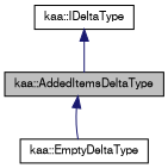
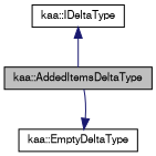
  digraph {
    node [color=black fontname=FreeSans fontsize=10 shape=record]
    edge [color=midnightblue dir=back fontname=FreeSans fontsize=10 labelfontname=FreeSans labelfontsize=10 style=solid]
    n1 [fillcolor=grey75 fontcolor=black height=0.2 label="kaa::AddedItemsDeltaType" style=filled width=0.4]
    n2 [height=0.2 label="kaa::EmptyDeltaType" width=0.4]
    n3 [height=0.2 label="kaa::IDeltaType" width=0.4]
-   n1 -> n2
+   n2 -> n1
    n3 -> n1
  }
